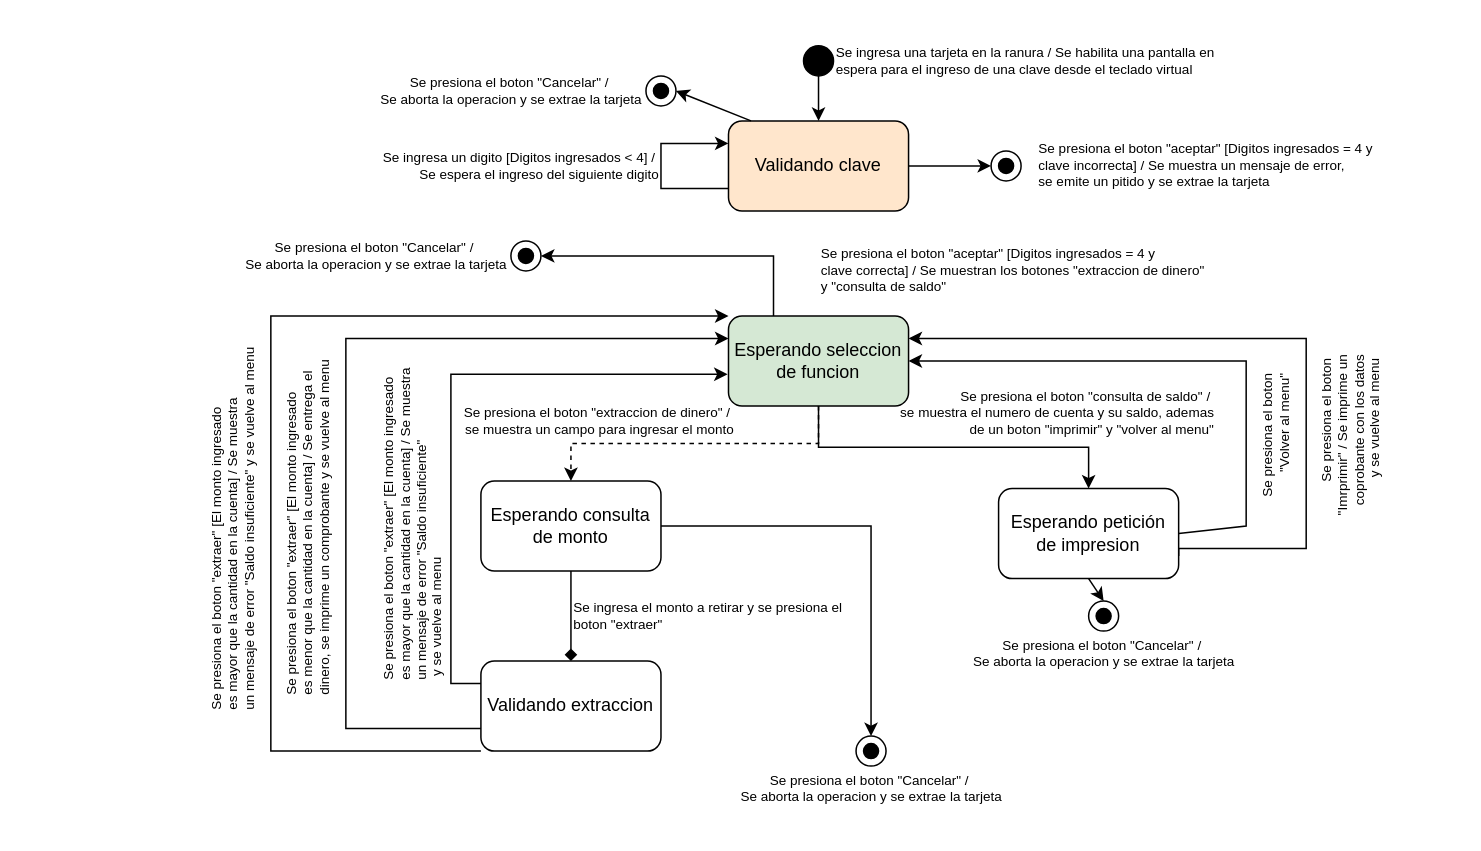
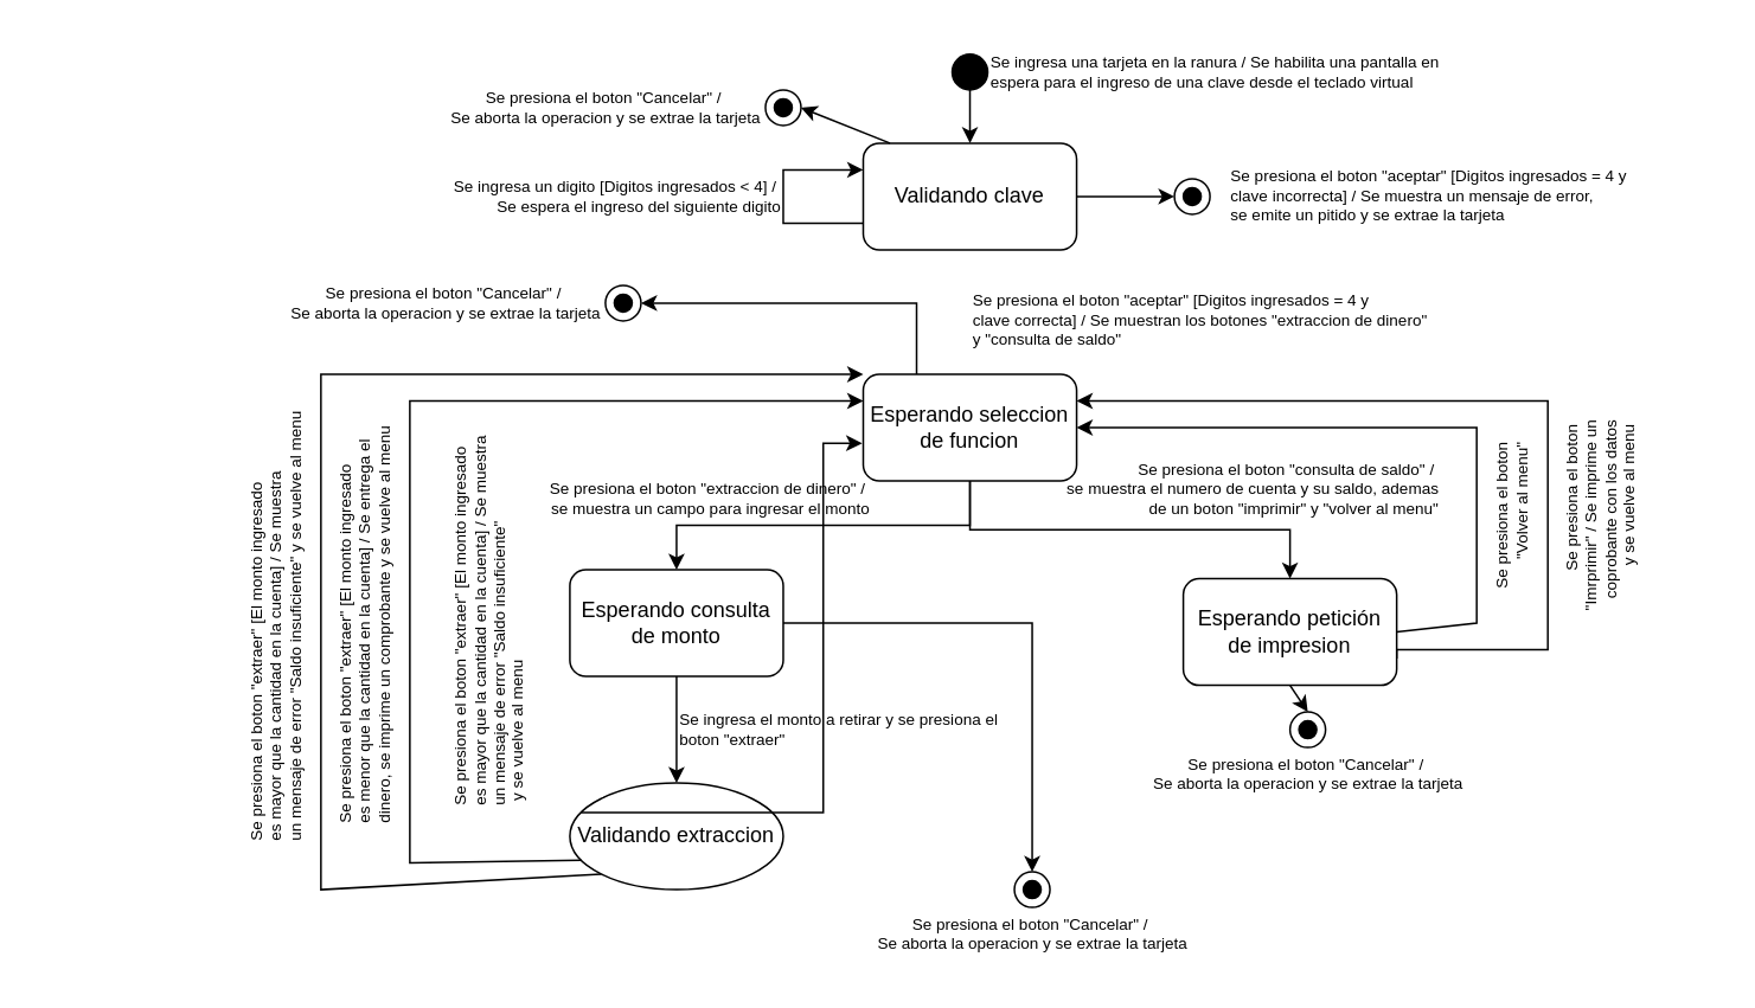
  <mxCell id="0" />
  <mxCell id="1" parent="0" />
  <mxCell id="2" value="" style="edgeStyle=orthogonalEdgeStyle;rounded=0;orthogonalLoop=1;jettySize=auto;html=1;entryX=0;entryY=0.5;entryDx=0;entryDy=0;" edge="1" parent="1" source="3" target="12"><mxGeometry relative="1" as="geometry" /></mxCell>
- <mxCell id="3" value="Validando clave" style="rounded=1;whiteSpace=wrap;html=1;fillColor=#ffe6cc;" vertex="1" parent="1"><mxGeometry x="485" y="80" width="120" height="60" as="geometry" /></mxCell>
+ <mxCell id="3" value="Validando clave" style="rounded=1;whiteSpace=wrap;html=1;" vertex="1" parent="1"><mxGeometry x="485" y="80" width="120" height="60" as="geometry" /></mxCell>
  <mxCell id="4" value="" style="edgeStyle=orthogonalEdgeStyle;rounded=0;orthogonalLoop=1;jettySize=auto;html=1;" edge="1" parent="1" source="5" target="3"><mxGeometry relative="1" as="geometry" /></mxCell>
  <mxCell id="5" value="" style="ellipse;whiteSpace=wrap;html=1;aspect=fixed;fillColor=#000000;" vertex="1" parent="1"><mxGeometry x="535" y="30" width="20" height="20" as="geometry" /></mxCell>
  <mxCell id="6" value="Se ingresa una tarjeta en la ranura / Se habilita una pantalla en&lt;div style=&quot;font-size: 9px;&quot;&gt;espera para el ingreso de una clave desde el teclado virtual&lt;/div&gt;" style="text;html=1;align=left;verticalAlign=middle;resizable=0;points=[];autosize=1;strokeColor=none;fillColor=none;fontSize=9;" vertex="1" parent="1"><mxGeometry x="555" y="20" width="280" height="40" as="geometry" /></mxCell>
  <mxCell id="7" value="" style="endArrow=classic;html=1;rounded=0;exitX=0;exitY=0.75;exitDx=0;exitDy=0;entryX=0;entryY=0.25;entryDx=0;entryDy=0;" edge="1" parent="1" source="3" target="3"><mxGeometry width="50" height="50" relative="1" as="geometry"><mxPoint x="470" y="140" as="sourcePoint" /><mxPoint x="485" y="90" as="targetPoint" /><Array as="points"><mxPoint x="440" y="125" /><mxPoint x="440" y="95" /></Array></mxGeometry></mxCell>
  <mxCell id="8" value="Se ingresa un digito [Digitos ingresados &amp;lt; 4] /&amp;nbsp;&lt;div&gt;Se espera el ingreso&amp;nbsp;&lt;span style=&quot;background-color: initial;&quot;&gt;del siguiente digito&lt;/span&gt;&lt;/div&gt;" style="text;html=1;align=right;verticalAlign=middle;resizable=0;points=[];autosize=1;strokeColor=none;fillColor=none;fontSize=9;" vertex="1" parent="1"><mxGeometry x="230" y="90" width="210" height="40" as="geometry" /></mxCell>
- <mxCell id="9" value="" style="edgeStyle=orthogonalEdgeStyle;rounded=0;orthogonalLoop=1;jettySize=auto;html=1;entryX=0.5;entryY=0;entryDx=0;entryDy=0;exitX=0.5;exitY=1;exitDx=0;exitDy=0;dashed=1;" edge="1" parent="1" source="10" target="16"><mxGeometry relative="1" as="geometry"><mxPoint x="545" y="340" as="targetPoint" /></mxGeometry></mxCell>
- <mxCell id="10" value="Esperando seleccion de funcion" style="rounded=1;whiteSpace=wrap;html=1;fillColor=#d5e8d4;" vertex="1" parent="1"><mxGeometry x="485" y="210" width="120" height="60" as="geometry" /></mxCell>
+ <mxCell id="9" value="" style="edgeStyle=orthogonalEdgeStyle;rounded=0;orthogonalLoop=1;jettySize=auto;html=1;entryX=0.5;entryY=0;entryDx=0;entryDy=0;exitX=0.5;exitY=1;exitDx=0;exitDy=0;" edge="1" parent="1" source="10" target="16"><mxGeometry relative="1" as="geometry"><mxPoint x="545" y="340" as="targetPoint" /></mxGeometry></mxCell>
+ <mxCell id="10" value="Esperando seleccion de funcion" style="rounded=1;whiteSpace=wrap;html=1;" vertex="1" parent="1"><mxGeometry x="485" y="210" width="120" height="60" as="geometry" /></mxCell>
  <mxCell id="11" value="Se presiona el boton &quot;aceptar&quot; [Digitos ingresados = 4 y&lt;div&gt;clave correcta] / Se muestran los botones &quot;extraccion de dinero&quot;&lt;/div&gt;&lt;div&gt;y &quot;consulta de saldo&quot;&lt;/div&gt;" style="text;html=1;align=left;verticalAlign=middle;resizable=0;points=[];autosize=1;strokeColor=none;fillColor=none;fontSize=9;" vertex="1" parent="1"><mxGeometry x="545" y="155" width="280" height="50" as="geometry" /></mxCell>
  <mxCell id="12" value="" style="ellipse;whiteSpace=wrap;html=1;aspect=fixed;fillColor=#ffffff;" vertex="1" parent="1"><mxGeometry x="660" y="100" width="20" height="20" as="geometry" /></mxCell>
  <mxCell id="13" value="" style="ellipse;whiteSpace=wrap;html=1;aspect=fixed;fillColor=#000000;" vertex="1" parent="1"><mxGeometry x="665" y="105" width="10" height="10" as="geometry" /></mxCell>
  <mxCell id="14" value="Se presiona el boton &quot;aceptar&quot; [Digitos ingresados = 4 y&lt;div&gt;clave incorrecta] / Se muestra un mensaje de error,&amp;nbsp;&lt;/div&gt;&lt;div&gt;se emite un pitido y&lt;span style=&quot;background-color: initial;&quot;&gt;&amp;nbsp;se extrae la tarjeta&lt;/span&gt;&lt;/div&gt;" style="text;html=1;align=left;verticalAlign=middle;resizable=0;points=[];autosize=1;strokeColor=none;fillColor=none;fontSize=9;" vertex="1" parent="1"><mxGeometry x="690" y="85" width="250" height="50" as="geometry" /></mxCell>
- <mxCell id="15" value="" style="edgeStyle=orthogonalEdgeStyle;rounded=0;orthogonalLoop=1;jettySize=auto;html=1;endArrow=diamond;" edge="1" parent="1" source="16" target="18"><mxGeometry relative="1" as="geometry" /></mxCell>
+ <mxCell id="15" value="" style="edgeStyle=orthogonalEdgeStyle;rounded=0;orthogonalLoop=1;jettySize=auto;html=1;" edge="1" parent="1" source="16" target="18"><mxGeometry relative="1" as="geometry" /></mxCell>
  <mxCell id="16" value="Esperando consulta&lt;div&gt;de monto&lt;/div&gt;" style="rounded=1;whiteSpace=wrap;html=1;" vertex="1" parent="1"><mxGeometry x="320" y="320" width="120" height="60" as="geometry" /></mxCell>
  <mxCell id="17" value="Se presiona el boton &quot;extraccion de dinero&quot; /&amp;nbsp;&lt;div&gt;se muestra un campo para ingresar el monto&lt;/div&gt;" style="text;html=1;align=right;verticalAlign=middle;resizable=0;points=[];autosize=1;strokeColor=none;fillColor=none;fontSize=9;" vertex="1" parent="1"><mxGeometry x="290" y="260" width="200" height="40" as="geometry" /></mxCell>
- <mxCell id="18" value="Validando extraccion" style="rounded=1;whiteSpace=wrap;html=1;" vertex="1" parent="1"><mxGeometry x="320" y="440" width="120" height="60" as="geometry" /></mxCell>
+ <mxCell id="18" value="Validando extraccion" style="ellipse;whiteSpace=wrap;html=1;" vertex="1" parent="1"><mxGeometry x="320" y="440" width="120" height="60" as="geometry" /></mxCell>
  <mxCell id="19" value="Se ingresa el monto a retirar y se presiona el&lt;div&gt;boton &quot;extraer&quot;&lt;/div&gt;" style="text;html=1;align=left;verticalAlign=middle;resizable=0;points=[];autosize=1;strokeColor=none;fillColor=none;fontSize=9;" vertex="1" parent="1"><mxGeometry x="380" y="390" width="200" height="40" as="geometry" /></mxCell>
  <mxCell id="20" style="edgeStyle=orthogonalEdgeStyle;rounded=0;orthogonalLoop=1;jettySize=auto;html=1;exitX=0;exitY=0.25;exitDx=0;exitDy=0;entryX=-0.005;entryY=0.647;entryDx=0;entryDy=0;entryPerimeter=0;" edge="1" parent="1" source="18" target="10"><mxGeometry relative="1" as="geometry" /></mxCell>
  <mxCell id="21" value="Se presiona el boton &quot;extraer&quot; [El monto ingresado&lt;div&gt;es mayor que la cantidad en la cuenta] / Se muestra&lt;/div&gt;&lt;div&gt;un mensaje de error &quot;Saldo insuficiente&lt;span style=&quot;background-color: initial;&quot;&gt;&quot;&lt;/span&gt;&lt;/div&gt;&lt;div&gt;&lt;span style=&quot;background-color: initial;&quot;&gt;&amp;nbsp;y se vuelve al menu&lt;/span&gt;&lt;/div&gt;" style="text;html=1;align=left;verticalAlign=middle;resizable=0;points=[];autosize=1;strokeColor=none;fillColor=none;fontSize=9;rotation=-90;" vertex="1" parent="1"><mxGeometry x="160" y="310" width="230" height="60" as="geometry" /></mxCell>
  <mxCell id="22" value="Se presiona el boton &quot;extraer&quot; [El monto ingresado&lt;div&gt;es menor que la cantidad en la cuenta] / Se entrega el&amp;nbsp;&lt;/div&gt;&lt;div&gt;dinero, se imprime un comprobante y se vuelve al menu&lt;/div&gt;" style="text;html=1;align=left;verticalAlign=middle;resizable=0;points=[];autosize=1;strokeColor=none;fillColor=none;fontSize=9;rotation=-90;" vertex="1" parent="1"><mxGeometry x="80" y="315" width="250" height="50" as="geometry" /></mxCell>
  <mxCell id="23" value="" style="endArrow=classic;html=1;rounded=0;exitX=0;exitY=0.75;exitDx=0;exitDy=0;entryX=0;entryY=0.25;entryDx=0;entryDy=0;" edge="1" parent="1" source="18" target="10"><mxGeometry width="50" height="50" relative="1" as="geometry"><mxPoint x="290" y="370" as="sourcePoint" /><mxPoint x="340" y="320" as="targetPoint" /><Array as="points"><mxPoint x="230" y="485" /><mxPoint x="230" y="225" /></Array></mxGeometry></mxCell>
  <mxCell id="24" style="edgeStyle=orthogonalEdgeStyle;rounded=0;orthogonalLoop=1;jettySize=auto;html=1;exitX=1;exitY=0.75;exitDx=0;exitDy=0;entryX=1;entryY=0.25;entryDx=0;entryDy=0;" edge="1" parent="1" source="25" target="10"><mxGeometry relative="1" as="geometry"><Array as="points"><mxPoint x="870" y="365" /><mxPoint x="870" y="225" /></Array></mxGeometry></mxCell>
  <mxCell id="25" value="Esperando petición de impresion" style="rounded=1;whiteSpace=wrap;html=1;" vertex="1" parent="1"><mxGeometry x="665" y="325" width="120" height="60" as="geometry" /></mxCell>
  <mxCell id="26" value="" style="edgeStyle=orthogonalEdgeStyle;rounded=0;orthogonalLoop=1;jettySize=auto;html=1;entryX=0.5;entryY=0;entryDx=0;entryDy=0;exitX=0.5;exitY=1;exitDx=0;exitDy=0;" edge="1" parent="1" source="10" target="25"><mxGeometry relative="1" as="geometry"><mxPoint x="645" y="340" as="sourcePoint" /><mxPoint x="480" y="390" as="targetPoint" /></mxGeometry></mxCell>
  <mxCell id="27" value="Se presiona el boton &quot;consulta de saldo&quot; /&amp;nbsp;&lt;div&gt;se muestra el numero de cuenta y su saldo, ademas&lt;/div&gt;&lt;div&gt;de un boton &quot;imprimir&quot; y &quot;volver al menu&quot;&lt;/div&gt;" style="text;html=1;align=right;verticalAlign=middle;resizable=0;points=[];autosize=1;strokeColor=none;fillColor=none;fontSize=9;" vertex="1" parent="1"><mxGeometry x="580" y="250" width="230" height="50" as="geometry" /></mxCell>
  <mxCell id="28" value="Se presiona el boton &quot;extraer&quot; [El monto ingresado&lt;div&gt;es mayor que la cantidad en la cuenta] / Se muestra&lt;/div&gt;&lt;div&gt;un mensaje de error &quot;Saldo insuficiente&lt;span style=&quot;background-color: initial;&quot;&gt;&quot; y se vuelve al menu&lt;/span&gt;&lt;/div&gt;" style="text;html=1;align=left;verticalAlign=middle;resizable=0;points=[];autosize=1;strokeColor=none;fillColor=none;fontSize=9;rotation=-90;" vertex="1" parent="1"><mxGeometry x="20" y="315" width="270" height="50" as="geometry" /></mxCell>
  <mxCell id="29" value="" style="endArrow=classic;html=1;rounded=0;exitX=0;exitY=1;exitDx=0;exitDy=0;entryX=0;entryY=0;entryDx=0;entryDy=0;" edge="1" parent="1" source="18" target="10"><mxGeometry width="50" height="50" relative="1" as="geometry"><mxPoint x="380" y="400" as="sourcePoint" /><mxPoint x="430" y="350" as="targetPoint" /><Array as="points"><mxPoint x="180" y="500" /><mxPoint x="180" y="210" /></Array></mxGeometry></mxCell>
  <mxCell id="30" value="" style="endArrow=classic;html=1;rounded=0;exitX=1;exitY=0.5;exitDx=0;exitDy=0;entryX=1;entryY=0.5;entryDx=0;entryDy=0;" edge="1" parent="1" source="25" target="10"><mxGeometry width="50" height="50" relative="1" as="geometry"><mxPoint x="830" y="240" as="sourcePoint" /><mxPoint x="880" y="190" as="targetPoint" /><Array as="points"><mxPoint x="830" y="350" /><mxPoint x="830" y="240" /></Array></mxGeometry></mxCell>
  <mxCell id="31" value="Se presiona el boton&amp;nbsp;&lt;div&gt;&quot;Volver al menu&quot;&amp;nbsp;&lt;/div&gt;" style="text;html=1;align=right;verticalAlign=middle;resizable=0;points=[];autosize=1;strokeColor=none;fillColor=none;fontSize=9;rotation=-90;" vertex="1" parent="1"><mxGeometry x="795" y="280" width="110" height="40" as="geometry" /></mxCell>
  <mxCell id="32" value="Se presiona el boton&amp;nbsp;&lt;div&gt;&quot;Imrprimir&quot; / Se imprime un&lt;/div&gt;&lt;div&gt;coprobante con los datos&lt;/div&gt;&lt;div&gt;y se vuelve al menu&amp;nbsp;&lt;/div&gt;" style="text;html=1;align=right;verticalAlign=middle;resizable=0;points=[];autosize=1;strokeColor=none;fillColor=none;fontSize=9;rotation=-90;" vertex="1" parent="1"><mxGeometry x="835" y="270" width="130" height="60" as="geometry" /></mxCell>
  <mxCell id="33" value="" style="ellipse;whiteSpace=wrap;html=1;aspect=fixed;fillColor=#ffffff;" vertex="1" parent="1"><mxGeometry x="725" y="400" width="20" height="20" as="geometry" /></mxCell>
  <mxCell id="34" value="" style="ellipse;whiteSpace=wrap;html=1;aspect=fixed;fillColor=#000000;" vertex="1" parent="1"><mxGeometry x="730" y="405" width="10" height="10" as="geometry" /></mxCell>
  <mxCell id="35" value="Se presiona el boton &quot;Cancelar&quot; /&amp;nbsp;&lt;div&gt;Se aborta la operacion y se extrae la tarjeta&lt;/div&gt;" style="text;html=1;align=center;verticalAlign=middle;resizable=0;points=[];autosize=1;strokeColor=none;fillColor=none;fontSize=9;" vertex="1" parent="1"><mxGeometry x="635" y="415" width="200" height="40" as="geometry" /></mxCell>
  <mxCell id="36" value="" style="endArrow=classic;html=1;rounded=0;exitX=0.5;exitY=1;exitDx=0;exitDy=0;entryX=0.5;entryY=0;entryDx=0;entryDy=0;" edge="1" parent="1" source="25" target="33"><mxGeometry width="50" height="50" relative="1" as="geometry"><mxPoint x="790" y="360" as="sourcePoint" /><mxPoint x="840" y="310" as="targetPoint" /></mxGeometry></mxCell>
  <mxCell id="37" value="" style="ellipse;whiteSpace=wrap;html=1;aspect=fixed;fillColor=#ffffff;" vertex="1" parent="1"><mxGeometry x="570" y="490" width="20" height="20" as="geometry" /></mxCell>
  <mxCell id="38" value="" style="ellipse;whiteSpace=wrap;html=1;aspect=fixed;fillColor=#000000;" vertex="1" parent="1"><mxGeometry x="575" y="495" width="10" height="10" as="geometry" /></mxCell>
  <mxCell id="39" value="Se presiona el boton &quot;Cancelar&quot; /&amp;nbsp;&lt;div&gt;Se aborta la operacion y se extrae la tarjeta&lt;/div&gt;" style="text;html=1;align=center;verticalAlign=middle;resizable=0;points=[];autosize=1;strokeColor=none;fillColor=none;fontSize=9;" vertex="1" parent="1"><mxGeometry x="480" y="505" width="200" height="40" as="geometry" /></mxCell>
  <mxCell id="40" value="" style="endArrow=classic;html=1;rounded=0;exitX=1;exitY=0.5;exitDx=0;exitDy=0;entryX=0.5;entryY=0;entryDx=0;entryDy=0;" edge="1" parent="1" source="16" target="37"><mxGeometry width="50" height="50" relative="1" as="geometry"><mxPoint x="510" y="400" as="sourcePoint" /><mxPoint x="560" y="350" as="targetPoint" /><Array as="points"><mxPoint x="580" y="350" /></Array></mxGeometry></mxCell>
  <mxCell id="41" value="" style="ellipse;whiteSpace=wrap;html=1;aspect=fixed;fillColor=#ffffff;" vertex="1" parent="1"><mxGeometry x="340" y="160" width="20" height="20" as="geometry" /></mxCell>
  <mxCell id="42" value="" style="ellipse;whiteSpace=wrap;html=1;aspect=fixed;fillColor=#000000;" vertex="1" parent="1"><mxGeometry x="345" y="165" width="10" height="10" as="geometry" /></mxCell>
  <mxCell id="43" value="Se presiona el boton &quot;Cancelar&quot; /&amp;nbsp;&lt;div&gt;Se aborta la operacion y se extrae la tarjeta&lt;/div&gt;" style="text;html=1;align=center;verticalAlign=middle;resizable=0;points=[];autosize=1;strokeColor=none;fillColor=none;fontSize=9;" vertex="1" parent="1"><mxGeometry x="150" y="150" width="200" height="40" as="geometry" /></mxCell>
  <mxCell id="44" value="" style="endArrow=classic;html=1;rounded=0;exitX=0.25;exitY=0;exitDx=0;exitDy=0;entryX=1;entryY=0.5;entryDx=0;entryDy=0;" edge="1" parent="1" source="10" target="41"><mxGeometry width="50" height="50" relative="1" as="geometry"><mxPoint x="490" y="280" as="sourcePoint" /><mxPoint x="540" y="230" as="targetPoint" /><Array as="points"><mxPoint x="515" y="170" /></Array></mxGeometry></mxCell>
  <mxCell id="45" value="" style="ellipse;whiteSpace=wrap;html=1;aspect=fixed;fillColor=#ffffff;" vertex="1" parent="1"><mxGeometry x="430" y="50" width="20" height="20" as="geometry" /></mxCell>
  <mxCell id="46" value="" style="ellipse;whiteSpace=wrap;html=1;aspect=fixed;fillColor=#000000;" vertex="1" parent="1"><mxGeometry x="435" y="55" width="10" height="10" as="geometry" /></mxCell>
  <mxCell id="47" value="Se presiona el boton &quot;Cancelar&quot; /&amp;nbsp;&lt;div&gt;Se aborta la operacion y se extrae la tarjeta&lt;/div&gt;" style="text;html=1;align=center;verticalAlign=middle;resizable=0;points=[];autosize=1;strokeColor=none;fillColor=none;fontSize=9;" vertex="1" parent="1"><mxGeometry x="240" y="40" width="200" height="40" as="geometry" /></mxCell>
  <mxCell id="48" value="" style="endArrow=classic;html=1;rounded=0;entryX=1;entryY=0.5;entryDx=0;entryDy=0;" edge="1" parent="1" target="45"><mxGeometry width="50" height="50" relative="1" as="geometry"><mxPoint x="500" y="80" as="sourcePoint" /><mxPoint x="480" y="140" as="targetPoint" /></mxGeometry></mxCell>
